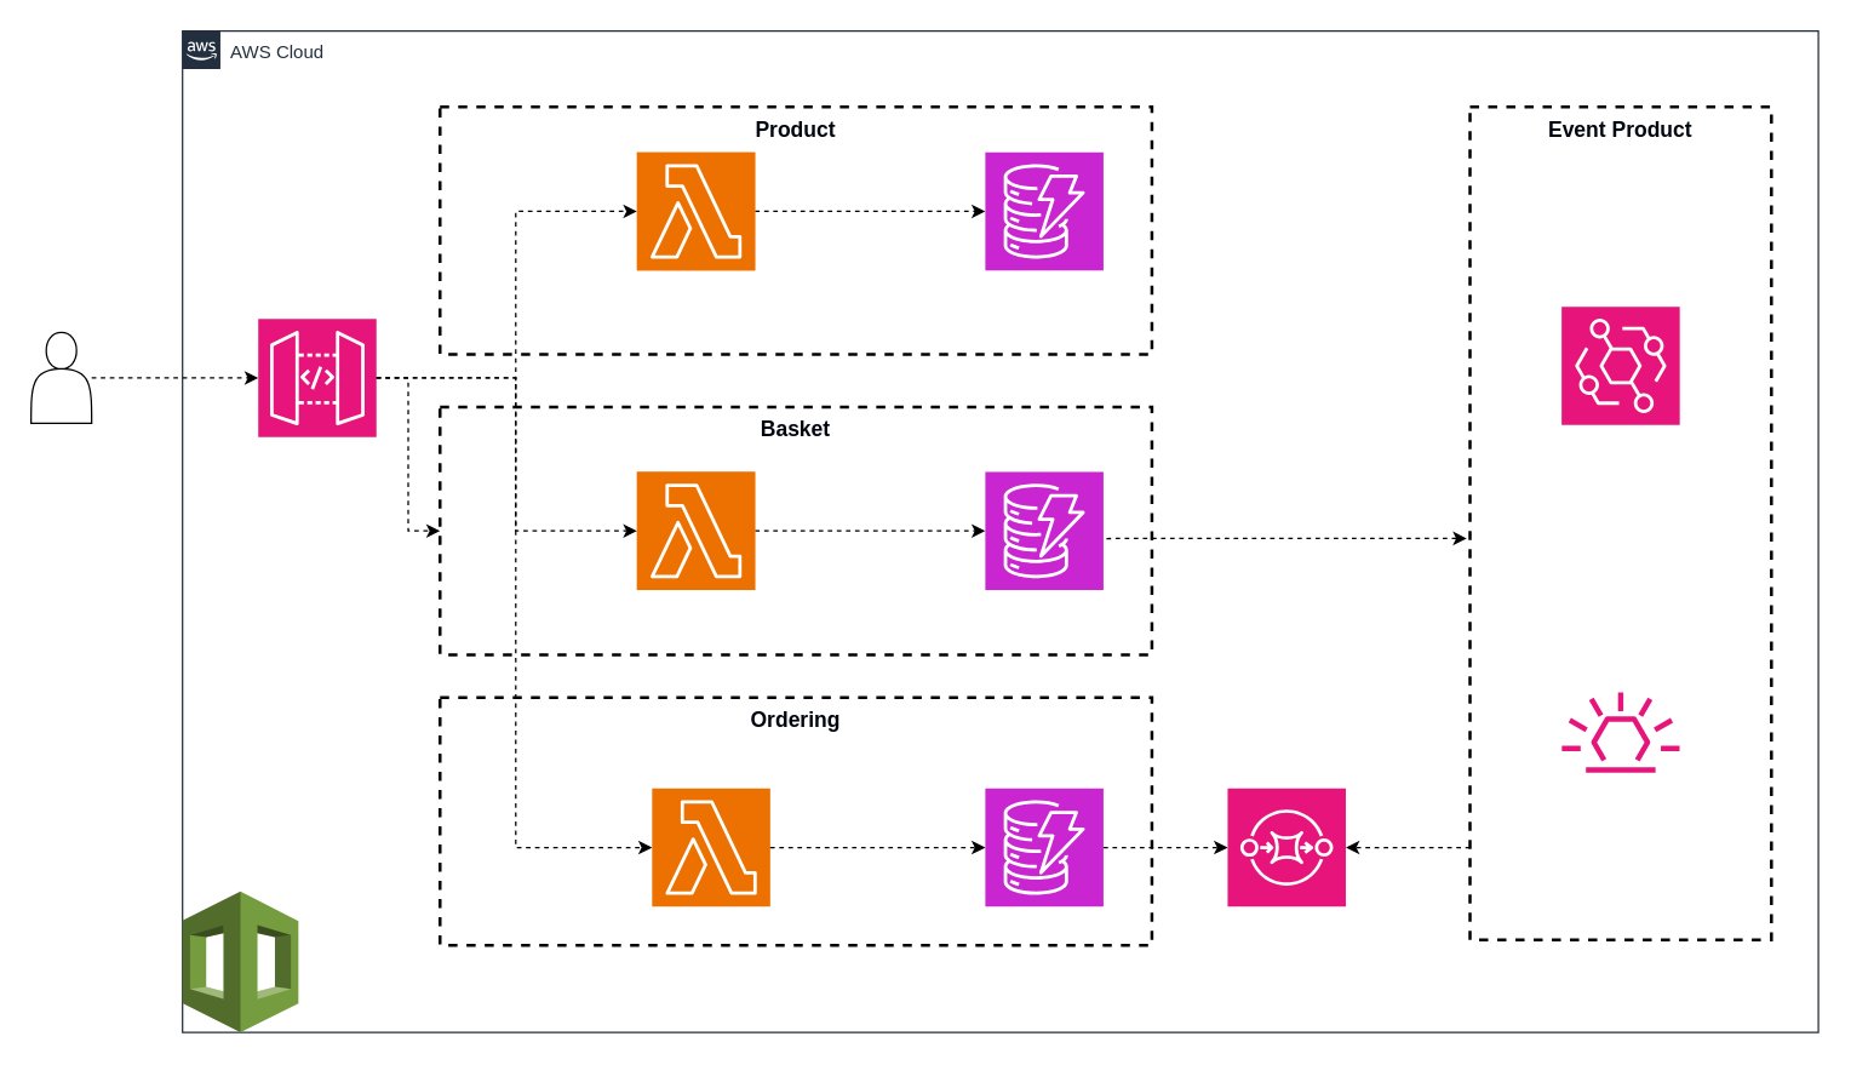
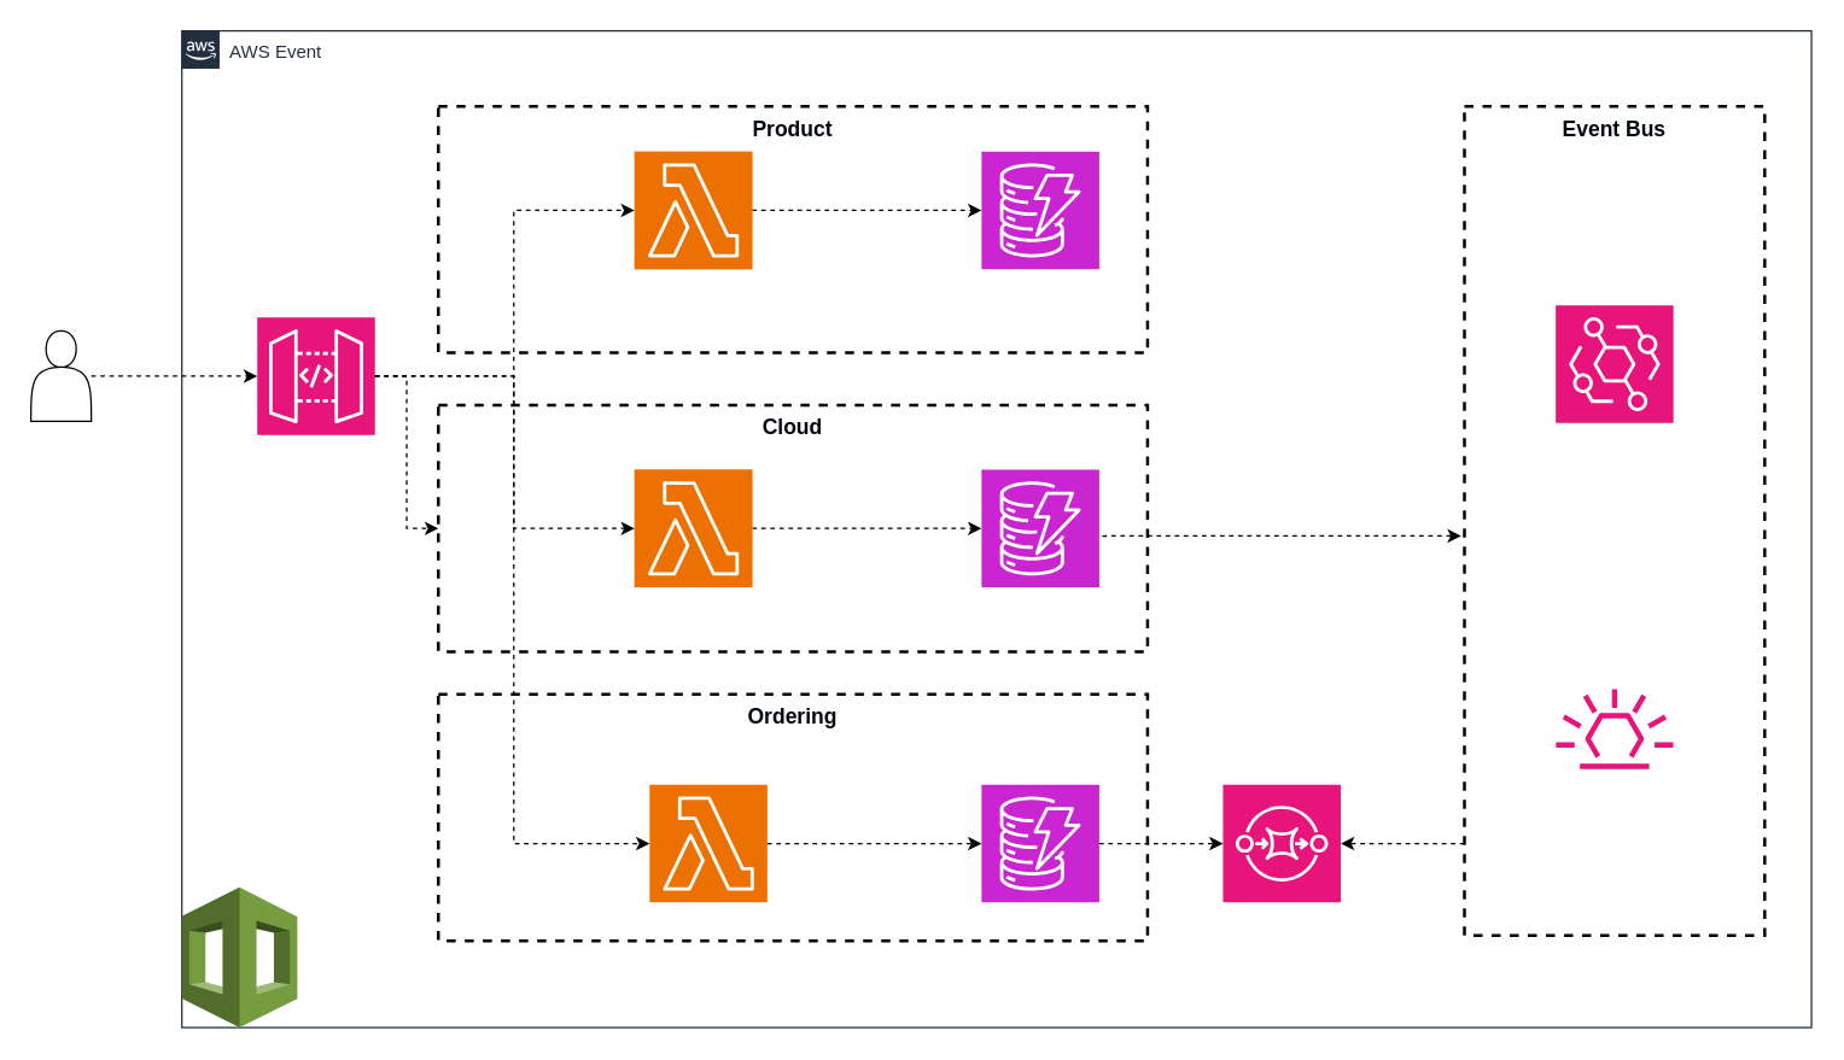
  <mxCell id="0" />
  <mxCell id="1" parent="0" />
- <mxCell id="2" value="AWS Cloud" style="points=[[0,0],[0.25,0],[0.5,0],[0.75,0],[1,0],[1,0.25],[1,0.5],[1,0.75],[1,1],[0.75,1],[0.5,1],[0.25,1],[0,1],[0,0.75],[0,0.5],[0,0.25]];outlineConnect=0;gradientColor=none;html=1;whiteSpace=wrap;fontSize=12;fontStyle=0;container=1;pointerEvents=0;collapsible=0;recursiveResize=0;shape=mxgraph.aws4.group;grIcon=mxgraph.aws4.group_aws_cloud_alt;strokeColor=#232F3E;fillColor=none;verticalAlign=top;align=left;spacingLeft=30;fontColor=#232F3E;dashed=0;" vertex="1" parent="1"><mxGeometry x="120" y="20" width="1080" height="661" as="geometry" /></mxCell>
+ <mxCell id="2" value="AWS Event" style="points=[[0,0],[0.25,0],[0.5,0],[0.75,0],[1,0],[1,0.25],[1,0.5],[1,0.75],[1,1],[0.75,1],[0.5,1],[0.25,1],[0,1],[0,0.75],[0,0.5],[0,0.25]];outlineConnect=0;gradientColor=none;html=1;whiteSpace=wrap;fontSize=12;fontStyle=0;container=1;pointerEvents=0;collapsible=0;recursiveResize=0;shape=mxgraph.aws4.group;grIcon=mxgraph.aws4.group_aws_cloud_alt;strokeColor=#232F3E;fillColor=none;verticalAlign=top;align=left;spacingLeft=30;fontColor=#232F3E;dashed=0;" vertex="1" parent="1"><mxGeometry x="120" y="20" width="1080" height="661" as="geometry" /></mxCell>
  <mxCell id="3" style="edgeStyle=orthogonalEdgeStyle;rounded=0;orthogonalLoop=1;jettySize=auto;html=1;dashed=1;" edge="1" parent="2" source="4" target="7"><mxGeometry relative="1" as="geometry" /></mxCell>
  <mxCell id="4" value="" style="sketch=0;points=[[0,0,0],[0.25,0,0],[0.5,0,0],[0.75,0,0],[1,0,0],[0,1,0],[0.25,1,0],[0.5,1,0],[0.75,1,0],[1,1,0],[0,0.25,0],[0,0.5,0],[0,0.75,0],[1,0.25,0],[1,0.5,0],[1,0.75,0]];outlineConnect=0;fontColor=#232F3E;fillColor=#ED7100;strokeColor=#ffffff;dashed=0;verticalLabelPosition=bottom;verticalAlign=top;align=center;html=1;fontSize=12;fontStyle=0;aspect=fixed;shape=mxgraph.aws4.resourceIcon;resIcon=mxgraph.aws4.lambda;" vertex="1" parent="2"><mxGeometry x="300" y="80" width="78" height="78" as="geometry" /></mxCell>
  <mxCell id="5" style="edgeStyle=orthogonalEdgeStyle;rounded=0;orthogonalLoop=1;jettySize=auto;html=1;dashed=1;" edge="1" parent="2" source="6" target="8"><mxGeometry relative="1" as="geometry" /></mxCell>
  <mxCell id="6" value="" style="sketch=0;points=[[0,0,0],[0.25,0,0],[0.5,0,0],[0.75,0,0],[1,0,0],[0,1,0],[0.25,1,0],[0.5,1,0],[0.75,1,0],[1,1,0],[0,0.25,0],[0,0.5,0],[0,0.75,0],[1,0.25,0],[1,0.5,0],[1,0.75,0]];outlineConnect=0;fontColor=#232F3E;fillColor=#ED7100;strokeColor=#ffffff;dashed=0;verticalLabelPosition=bottom;verticalAlign=top;align=center;html=1;fontSize=12;fontStyle=0;aspect=fixed;shape=mxgraph.aws4.resourceIcon;resIcon=mxgraph.aws4.lambda;" vertex="1" parent="2"><mxGeometry x="300" y="291" width="78" height="78" as="geometry" /></mxCell>
  <mxCell id="7" value="" style="sketch=0;points=[[0,0,0],[0.25,0,0],[0.5,0,0],[0.75,0,0],[1,0,0],[0,1,0],[0.25,1,0],[0.5,1,0],[0.75,1,0],[1,1,0],[0,0.25,0],[0,0.5,0],[0,0.75,0],[1,0.25,0],[1,0.5,0],[1,0.75,0]];outlineConnect=0;fontColor=#232F3E;fillColor=#C925D1;strokeColor=#ffffff;dashed=0;verticalLabelPosition=bottom;verticalAlign=top;align=center;html=1;fontSize=12;fontStyle=0;aspect=fixed;shape=mxgraph.aws4.resourceIcon;resIcon=mxgraph.aws4.dynamodb;" vertex="1" parent="2"><mxGeometry x="530" y="80" width="78" height="78" as="geometry" /></mxCell>
  <mxCell id="8" value="" style="sketch=0;points=[[0,0,0],[0.25,0,0],[0.5,0,0],[0.75,0,0],[1,0,0],[0,1,0],[0.25,1,0],[0.5,1,0],[0.75,1,0],[1,1,0],[0,0.25,0],[0,0.5,0],[0,0.75,0],[1,0.25,0],[1,0.5,0],[1,0.75,0]];outlineConnect=0;fontColor=#232F3E;fillColor=#C925D1;strokeColor=#ffffff;dashed=0;verticalLabelPosition=bottom;verticalAlign=top;align=center;html=1;fontSize=12;fontStyle=0;aspect=fixed;shape=mxgraph.aws4.resourceIcon;resIcon=mxgraph.aws4.dynamodb;" vertex="1" parent="2"><mxGeometry x="530" y="291" width="78" height="78" as="geometry" /></mxCell>
  <mxCell id="9" value="" style="sketch=0;points=[[0,0,0],[0.25,0,0],[0.5,0,0],[0.75,0,0],[1,0,0],[0,1,0],[0.25,1,0],[0.5,1,0],[0.75,1,0],[1,1,0],[0,0.25,0],[0,0.5,0],[0,0.75,0],[1,0.25,0],[1,0.5,0],[1,0.75,0]];outlineConnect=0;fontColor=#232F3E;fillColor=#C925D1;strokeColor=#ffffff;dashed=0;verticalLabelPosition=bottom;verticalAlign=top;align=center;html=1;fontSize=12;fontStyle=0;aspect=fixed;shape=mxgraph.aws4.resourceIcon;resIcon=mxgraph.aws4.dynamodb;" vertex="1" parent="2"><mxGeometry x="530" y="500" width="78" height="78" as="geometry" /></mxCell>
  <mxCell id="10" value="&lt;div&gt;&lt;font size=&quot;1&quot; color=&quot;#00060f&quot;&gt;&lt;b style=&quot;font-size: 14px;&quot;&gt;Product&lt;/b&gt;&lt;/font&gt;&lt;/div&gt;" style="fillColor=none;strokeColor=#000000;dashed=1;verticalAlign=top;fontStyle=0;fontColor=#5A6C86;whiteSpace=wrap;html=1;strokeWidth=2;" vertex="1" parent="2"><mxGeometry x="170" y="50" width="470" height="163.5" as="geometry" /></mxCell>
  <mxCell id="11" value="" style="sketch=0;points=[[0,0,0],[0.25,0,0],[0.5,0,0],[0.75,0,0],[1,0,0],[0,1,0],[0.25,1,0],[0.5,1,0],[0.75,1,0],[1,1,0],[0,0.25,0],[0,0.5,0],[0,0.75,0],[1,0.25,0],[1,0.5,0],[1,0.75,0]];outlineConnect=0;fontColor=#232F3E;fillColor=#E7157B;strokeColor=#ffffff;dashed=0;verticalLabelPosition=bottom;verticalAlign=top;align=center;html=1;fontSize=12;fontStyle=0;aspect=fixed;shape=mxgraph.aws4.resourceIcon;resIcon=mxgraph.aws4.eventbridge;" vertex="1" parent="2"><mxGeometry x="910.5" y="182" width="78" height="78" as="geometry" /></mxCell>
  <mxCell id="12" value="" style="sketch=0;points=[[0,0,0],[0.25,0,0],[0.5,0,0],[0.75,0,0],[1,0,0],[0,1,0],[0.25,1,0],[0.5,1,0],[0.75,1,0],[1,1,0],[0,0.25,0],[0,0.5,0],[0,0.75,0],[1,0.25,0],[1,0.5,0],[1,0.75,0]];outlineConnect=0;fontColor=#232F3E;fillColor=#ED7100;strokeColor=#ffffff;dashed=0;verticalLabelPosition=bottom;verticalAlign=top;align=center;html=1;fontSize=12;fontStyle=0;aspect=fixed;shape=mxgraph.aws4.resourceIcon;resIcon=mxgraph.aws4.lambda;" vertex="1" parent="2"><mxGeometry x="310" y="500" width="78" height="78" as="geometry" /></mxCell>
  <mxCell id="13" value="" style="sketch=0;points=[[0,0,0],[0.25,0,0],[0.5,0,0],[0.75,0,0],[1,0,0],[0,1,0],[0.25,1,0],[0.5,1,0],[0.75,1,0],[1,1,0],[0,0.25,0],[0,0.5,0],[0,0.75,0],[1,0.25,0],[1,0.5,0],[1,0.75,0]];outlineConnect=0;fontColor=#232F3E;fillColor=#ED7100;strokeColor=#ffffff;dashed=0;verticalLabelPosition=bottom;verticalAlign=top;align=center;html=1;fontSize=12;fontStyle=0;aspect=fixed;shape=mxgraph.aws4.resourceIcon;resIcon=mxgraph.aws4.lambda;" vertex="1" parent="2"><mxGeometry x="300" y="291" width="78" height="78" as="geometry" /></mxCell>
  <mxCell id="14" value="" style="sketch=0;points=[[0,0,0],[0.25,0,0],[0.5,0,0],[0.75,0,0],[1,0,0],[0,1,0],[0.25,1,0],[0.5,1,0],[0.75,1,0],[1,1,0],[0,0.25,0],[0,0.5,0],[0,0.75,0],[1,0.25,0],[1,0.5,0],[1,0.75,0]];outlineConnect=0;fontColor=#232F3E;fillColor=#ED7100;strokeColor=#ffffff;dashed=0;verticalLabelPosition=bottom;verticalAlign=top;align=center;html=1;fontSize=12;fontStyle=0;aspect=fixed;shape=mxgraph.aws4.resourceIcon;resIcon=mxgraph.aws4.lambda;" vertex="1" parent="2"><mxGeometry x="300" y="80" width="78" height="78" as="geometry" /></mxCell>
- <mxCell id="15" value="&lt;font color=&quot;#00060f&quot;&gt;&lt;span style=&quot;font-size: 14px;&quot;&gt;&lt;b&gt;Event Product&lt;/b&gt;&lt;/span&gt;&lt;/font&gt;" style="fillColor=none;strokeColor=#000000;dashed=1;verticalAlign=top;fontStyle=0;fontColor=#5A6C86;whiteSpace=wrap;html=1;strokeWidth=2;" vertex="1" parent="2"><mxGeometry x="850" y="50" width="199" height="550" as="geometry" /></mxCell>
+ <mxCell id="15" value="&lt;font color=&quot;#00060f&quot;&gt;&lt;span style=&quot;font-size: 14px;&quot;&gt;&lt;b&gt;Event Bus&lt;/b&gt;&lt;/span&gt;&lt;/font&gt;" style="fillColor=none;strokeColor=#000000;dashed=1;verticalAlign=top;fontStyle=0;fontColor=#5A6C86;whiteSpace=wrap;html=1;strokeWidth=2;" vertex="1" parent="2"><mxGeometry x="850" y="50" width="199" height="550" as="geometry" /></mxCell>
  <mxCell id="16" value="" style="outlineConnect=0;dashed=0;verticalLabelPosition=bottom;verticalAlign=top;align=center;html=1;shape=mxgraph.aws3.cloudformation;fillColor=#759C3E;gradientColor=none;" vertex="1" parent="2"><mxGeometry y="568" width="76.5" height="93" as="geometry" /></mxCell>
  <mxCell id="17" value="" style="sketch=0;outlineConnect=0;fontColor=#232F3E;gradientColor=none;fillColor=#E7157B;strokeColor=none;dashed=0;verticalLabelPosition=bottom;verticalAlign=top;align=center;html=1;fontSize=12;fontStyle=0;aspect=fixed;pointerEvents=1;shape=mxgraph.aws4.eventbridge_default_event_bus_resource;" vertex="1" parent="2"><mxGeometry x="910.5" y="436.5" width="78" height="53" as="geometry" /></mxCell>
  <mxCell id="18" style="edgeStyle=orthogonalEdgeStyle;rounded=0;orthogonalLoop=1;jettySize=auto;html=1;entryX=0;entryY=0.5;entryDx=0;entryDy=0;entryPerimeter=0;dashed=1;" edge="1" parent="2" source="12" target="9"><mxGeometry relative="1" as="geometry" /></mxCell>
  <mxCell id="19" value="&lt;b style=&quot;font-size: 14px;&quot;&gt;&lt;font style=&quot;font-size: 14px;&quot; color=&quot;#00060f&quot;&gt;Ordering&lt;/font&gt;&lt;/b&gt;&lt;div style=&quot;font-size: 14px;&quot;&gt;&lt;br&gt;&lt;/div&gt;" style="fillColor=none;strokeColor=#000000;dashed=1;verticalAlign=top;fontStyle=0;fontColor=#5A6C86;whiteSpace=wrap;html=1;strokeWidth=2;" vertex="1" parent="2"><mxGeometry x="170" y="440" width="470" height="163.5" as="geometry" /></mxCell>
  <mxCell id="20" value="" style="sketch=0;points=[[0,0,0],[0.25,0,0],[0.5,0,0],[0.75,0,0],[1,0,0],[0,1,0],[0.25,1,0],[0.5,1,0],[0.75,1,0],[1,1,0],[0,0.25,0],[0,0.5,0],[0,0.75,0],[1,0.25,0],[1,0.5,0],[1,0.75,0]];outlineConnect=0;fontColor=#232F3E;fillColor=#E7157B;strokeColor=#ffffff;dashed=0;verticalLabelPosition=bottom;verticalAlign=top;align=center;html=1;fontSize=12;fontStyle=0;aspect=fixed;shape=mxgraph.aws4.resourceIcon;resIcon=mxgraph.aws4.sqs;" vertex="1" parent="2"><mxGeometry x="690" y="500" width="78" height="78" as="geometry" /></mxCell>
  <mxCell id="21" style="edgeStyle=orthogonalEdgeStyle;rounded=0;orthogonalLoop=1;jettySize=auto;html=1;entryX=0;entryY=0.5;entryDx=0;entryDy=0;entryPerimeter=0;dashed=1;" edge="1" parent="2" source="9" target="20"><mxGeometry relative="1" as="geometry" /></mxCell>
  <mxCell id="22" value="" style="endArrow=classic;html=1;rounded=0;entryX=1;entryY=0.5;entryDx=0;entryDy=0;entryPerimeter=0;exitX=0;exitY=0.889;exitDx=0;exitDy=0;exitPerimeter=0;dashed=1;" edge="1" parent="2" source="15" target="20"><mxGeometry width="50" height="50" relative="1" as="geometry"><mxPoint x="830" y="546" as="sourcePoint" /><mxPoint x="1210" y="410" as="targetPoint" /></mxGeometry></mxCell>
  <mxCell id="23" value="" style="sketch=0;points=[[0,0,0],[0.25,0,0],[0.5,0,0],[0.75,0,0],[1,0,0],[0,1,0],[0.25,1,0],[0.5,1,0],[0.75,1,0],[1,1,0],[0,0.25,0],[0,0.5,0],[0,0.75,0],[1,0.25,0],[1,0.5,0],[1,0.75,0]];outlineConnect=0;fontColor=#232F3E;fillColor=#E7157B;strokeColor=#ffffff;dashed=0;verticalLabelPosition=bottom;verticalAlign=top;align=center;html=1;fontSize=12;fontStyle=0;aspect=fixed;shape=mxgraph.aws4.resourceIcon;resIcon=mxgraph.aws4.api_gateway;" vertex="1" parent="2"><mxGeometry x="50" y="190" width="78" height="78" as="geometry" /></mxCell>
  <mxCell id="24" style="edgeStyle=orthogonalEdgeStyle;rounded=0;orthogonalLoop=1;jettySize=auto;html=1;entryX=0;entryY=0.5;entryDx=0;entryDy=0;entryPerimeter=0;dashed=1;" edge="1" parent="2" source="23" target="4"><mxGeometry relative="1" as="geometry"><Array as="points"><mxPoint x="220" y="229" /><mxPoint x="220" y="119" /></Array></mxGeometry></mxCell>
  <mxCell id="25" style="edgeStyle=orthogonalEdgeStyle;rounded=0;orthogonalLoop=1;jettySize=auto;html=1;entryX=0;entryY=0.5;entryDx=0;entryDy=0;entryPerimeter=0;dashed=1;" edge="1" parent="2" source="23" target="6"><mxGeometry relative="1" as="geometry"><Array as="points"><mxPoint x="220" y="229" /><mxPoint x="220" y="330" /></Array></mxGeometry></mxCell>
  <mxCell id="26" style="edgeStyle=orthogonalEdgeStyle;rounded=0;orthogonalLoop=1;jettySize=auto;html=1;entryX=0;entryY=0.5;entryDx=0;entryDy=0;entryPerimeter=0;dashed=1;" edge="1" parent="2" source="28" target="12"><mxGeometry relative="1" as="geometry"><Array as="points"><mxPoint x="220" y="229" /><mxPoint x="220" y="539" /></Array></mxGeometry></mxCell>
  <mxCell id="27" value="" style="edgeStyle=orthogonalEdgeStyle;rounded=0;orthogonalLoop=1;jettySize=auto;html=1;entryX=0;entryY=0.5;entryDx=0;entryDy=0;entryPerimeter=0;dashed=1;" edge="1" parent="2" source="23" target="28"><mxGeometry relative="1" as="geometry"><mxPoint x="278" y="219" as="sourcePoint" /><mxPoint x="460" y="529" as="targetPoint" /><Array as="points" /></mxGeometry></mxCell>
- <mxCell id="28" value="&lt;div&gt;&lt;font size=&quot;1&quot; color=&quot;#00060f&quot;&gt;&lt;b style=&quot;font-size: 14px;&quot;&gt;Basket&lt;/b&gt;&lt;/font&gt;&lt;/div&gt;" style="fillColor=none;strokeColor=#000000;dashed=1;verticalAlign=top;fontStyle=0;fontColor=#5A6C86;whiteSpace=wrap;html=1;strokeWidth=2;" vertex="1" parent="2"><mxGeometry x="170" y="248.25" width="470" height="163.5" as="geometry" /></mxCell>
+ <mxCell id="28" value="&lt;div&gt;&lt;font size=&quot;1&quot; color=&quot;#00060f&quot;&gt;&lt;b style=&quot;font-size: 14px;&quot;&gt;Cloud&lt;/b&gt;&lt;/font&gt;&lt;/div&gt;" style="fillColor=none;strokeColor=#000000;dashed=1;verticalAlign=top;fontStyle=0;fontColor=#5A6C86;whiteSpace=wrap;html=1;strokeWidth=2;" vertex="1" parent="2"><mxGeometry x="170" y="248.25" width="470" height="163.5" as="geometry" /></mxCell>
  <mxCell id="29" value="" style="shape=actor;whiteSpace=wrap;html=1;" vertex="1" parent="1"><mxGeometry x="20" y="219" width="40" height="60" as="geometry" /></mxCell>
  <mxCell id="30" style="edgeStyle=orthogonalEdgeStyle;rounded=0;orthogonalLoop=1;jettySize=auto;html=1;entryX=0;entryY=0.5;entryDx=0;entryDy=0;entryPerimeter=0;dashed=1;" edge="1" parent="1" source="29" target="23"><mxGeometry relative="1" as="geometry" /></mxCell>
  <mxCell id="31" value="" style="endArrow=classic;html=1;rounded=0;entryX=-0.011;entryY=0.518;entryDx=0;entryDy=0;entryPerimeter=0;dashed=1;" edge="1" parent="1" target="15"><mxGeometry width="50" height="50" relative="1" as="geometry"><mxPoint x="730" y="355" as="sourcePoint" /><mxPoint x="500" y="310" as="targetPoint" /></mxGeometry></mxCell>
